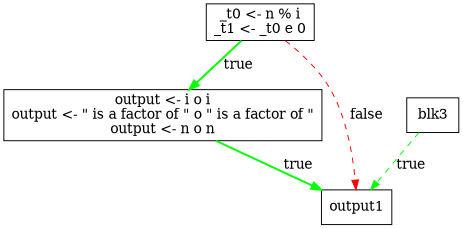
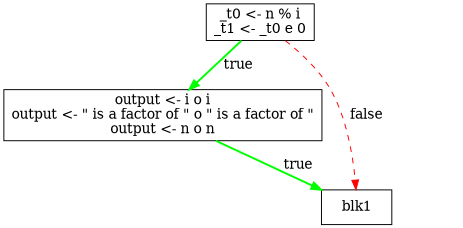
  digraph {
    node [shape=rect]
    edge [color=green style=bold]
    n1 [label="_t0 \<\- n % i\n_t1 \<\- _t0 e 0\n"]
    n2 [label="output \<\- i o i\noutput \<\- \" is a factor of \" o \" is a factor of \"\noutput \<\- n o n\n"]
-   blk1 [label=output1]
-   blk3
+   blk1
    n1 -> n2 [label=true]
    n1 -> blk1 [color=red label=false style=dashed]
    n2 -> blk1 [label=true]
-   blk3 -> blk1 [label=true style=dashed]
  }
